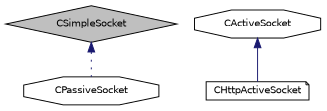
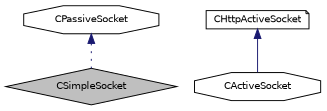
  digraph {
    node [color=black fillcolor=white fontname=Helvetica fontsize=10 shape=octagon style=filled]
    edge [color=midnightblue dir=back fontname=Helvetica fontsize=10 labelfontname=Helvetica labelfontsize=10]
    n1 [fillcolor=grey75 fontcolor=black height=0.2 label=CSimpleSocket shape=diamond width=0.4]
    n2 [height=0.2 label=CPassiveSocket width=0.4]
    n3 [height=0.2 label=CActiveSocket width=0.4]
    n4 [height=0.2 label=CHttpActiveSocket shape=note width=0.4]
-   n1 -> n2 [style=dotted]
-   n3 -> n4 [style=solid]
+   n2 -> n1 [style=dotted]
+   n4 -> n3 [style=solid]
  }
